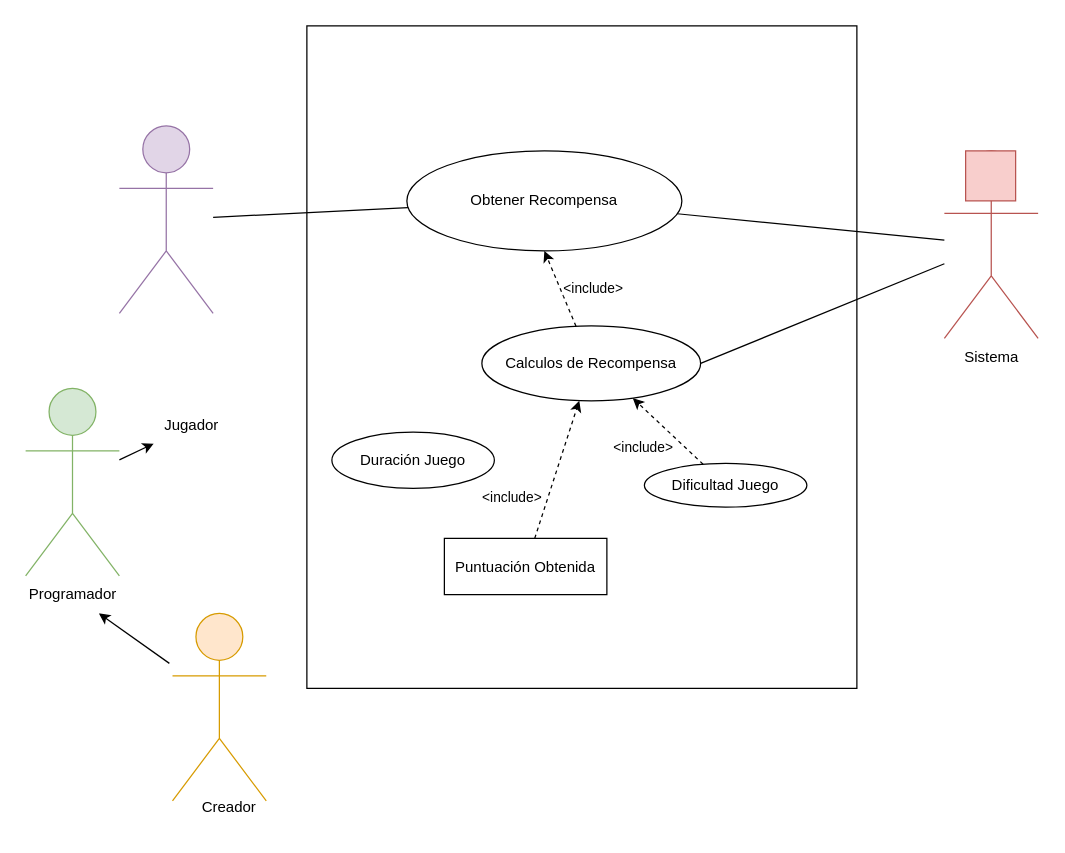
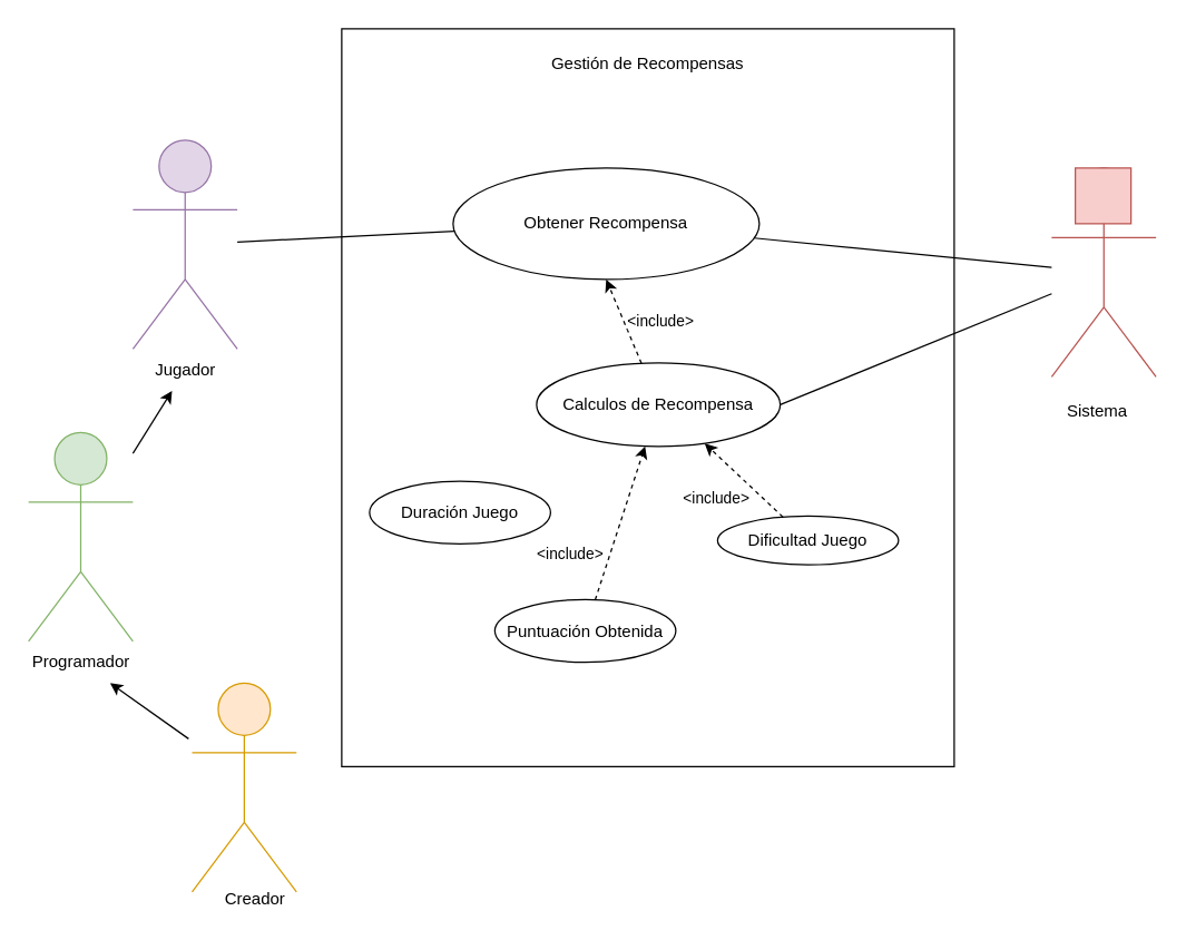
  <mxCell id="0" />
  <mxCell id="1" parent="0" />
  <mxCell id="2" value="" style="rounded=0;whiteSpace=wrap;html=1;fillColor=none;" vertex="1" parent="1"><mxGeometry x="245" y="20" width="440" height="530" as="geometry" /></mxCell>
+ <mxCell id="3" value="Gestión de Recompensas" style="text;html=1;strokeColor=none;fillColor=none;align=center;verticalAlign=middle;whiteSpace=wrap;rounded=0;" vertex="1" parent="1"><mxGeometry x="360" y="30" width="210" height="30" as="geometry" /></mxCell>
  <mxCell id="4" value="" style="shape=umlActor;verticalLabelPosition=bottom;verticalAlign=top;html=1;outlineConnect=0;fillColor=#e1d5e7;strokeColor=#9673a6;aspect=fixed;" vertex="1" parent="1"><mxGeometry x="95" y="100" width="75" height="150" as="geometry" /></mxCell>
  <mxCell id="5" value="" style="shape=umlActor;verticalLabelPosition=bottom;verticalAlign=top;html=1;outlineConnect=0;fillColor=#f8cecc;strokeColor=#b85450;aspect=fixed;" vertex="1" parent="1"><mxGeometry x="755" y="120" width="75" height="150" as="geometry" /></mxCell>
  <mxCell id="6" value="" style="rounded=0;whiteSpace=wrap;html=1;fillColor=#f8cecc;strokeColor=#b85450;" vertex="1" parent="1"><mxGeometry x="772" y="120" width="40" height="40" as="geometry" /></mxCell>
  <mxCell id="7" value="" style="shape=umlActor;verticalLabelPosition=bottom;verticalAlign=top;html=1;outlineConnect=0;fillColor=#ffe6cc;strokeColor=#d79b00;aspect=fixed;" vertex="1" parent="1"><mxGeometry x="137.5" y="490" width="75" height="150" as="geometry" /></mxCell>
  <mxCell id="8" value="" style="shape=umlActor;verticalLabelPosition=bottom;verticalAlign=top;html=1;outlineConnect=0;fillColor=#d5e8d4;strokeColor=#82b366;aspect=fixed;" vertex="1" parent="1"><mxGeometry x="20" y="310" width="75" height="150" as="geometry" /></mxCell>
- <mxCell id="9" value="Jugador" style="text;html=1;strokeColor=none;fillColor=none;align=center;verticalAlign=middle;whiteSpace=wrap;rounded=0;" vertex="1" parent="1"><mxGeometry x="122.5" y="325" width="60" height="30" as="geometry" /></mxCell>
+ <mxCell id="9" value="Jugador" style="text;html=1;strokeColor=none;fillColor=none;align=center;verticalAlign=middle;whiteSpace=wrap;rounded=0;" vertex="1" parent="1"><mxGeometry x="102.5" y="250" width="60" height="30" as="geometry" /></mxCell>
  <mxCell id="10" value="Programador" style="text;html=1;strokeColor=none;fillColor=none;align=center;verticalAlign=middle;whiteSpace=wrap;rounded=0;" vertex="1" parent="1"><mxGeometry x="27.5" y="460" width="60" height="30" as="geometry" /></mxCell>
  <mxCell id="11" value="Creador" style="text;html=1;strokeColor=none;fillColor=none;align=center;verticalAlign=middle;whiteSpace=wrap;rounded=0;" vertex="1" parent="1"><mxGeometry x="152.5" y="630" width="60" height="30" as="geometry" /></mxCell>
- <mxCell id="12" value="Sistema" style="text;html=1;strokeColor=none;fillColor=none;align=center;verticalAlign=middle;whiteSpace=wrap;rounded=0;" vertex="1" parent="1"><mxGeometry x="762.5" y="270" width="60" height="30" as="geometry" /></mxCell>
+ <mxCell id="12" value="Sistema" style="text;html=1;strokeColor=none;fillColor=none;align=center;verticalAlign=middle;whiteSpace=wrap;rounded=0;" vertex="1" parent="1"><mxGeometry x="757.5" y="280" width="60" height="30" as="geometry" /></mxCell>
  <mxCell id="13" value="" style="endArrow=classic;html=1;rounded=0;" edge="1" parent="1" source="8" target="9"><mxGeometry width="50" height="50" relative="1" as="geometry"><mxPoint x="385" y="420" as="sourcePoint" /><mxPoint x="435" y="370" as="targetPoint" /></mxGeometry></mxCell>
  <mxCell id="14" value="" style="endArrow=classic;html=1;rounded=0;" edge="1" parent="1" target="10"><mxGeometry width="50" height="50" relative="1" as="geometry"><mxPoint x="135" y="530" as="sourcePoint" /><mxPoint x="435" y="370" as="targetPoint" /></mxGeometry></mxCell>
  <mxCell id="15" value="Obtener Recompensa" style="ellipse;whiteSpace=wrap;html=1;fillColor=none;" vertex="1" parent="1"><mxGeometry x="325" y="120" width="220" height="80" as="geometry" /></mxCell>
  <mxCell id="16" value="" style="endArrow=none;html=1;rounded=0;" edge="1" parent="1" source="4" target="15"><mxGeometry width="50" height="50" relative="1" as="geometry"><mxPoint x="385" y="280" as="sourcePoint" /><mxPoint x="435" y="230" as="targetPoint" /></mxGeometry></mxCell>
  <mxCell id="17" value="Calculos de Recompensa" style="ellipse;whiteSpace=wrap;html=1;fillColor=none;" vertex="1" parent="1"><mxGeometry x="385" y="260" width="175" height="60" as="geometry" /></mxCell>
  <mxCell id="18" value="" style="endArrow=classic;html=1;rounded=0;entryX=0.5;entryY=1;entryDx=0;entryDy=0;dashed=1;" edge="1" parent="1" source="17" target="15"><mxGeometry width="50" height="50" relative="1" as="geometry"><mxPoint x="105" y="335" as="sourcePoint" /><mxPoint x="133.125" y="290" as="targetPoint" /></mxGeometry></mxCell>
  <mxCell id="19" value="&amp;lt;include&amp;gt;" style="edgeLabel;html=1;align=center;verticalAlign=middle;resizable=0;points=[];" vertex="1" connectable="0" parent="18"><mxGeometry x="-0.346" relative="1" as="geometry"><mxPoint x="21" y="-11" as="offset" /></mxGeometry></mxCell>
  <mxCell id="20" value="Duración Juego" style="ellipse;whiteSpace=wrap;html=1;fillColor=none;" vertex="1" parent="1"><mxGeometry x="265" y="345" width="130" height="45" as="geometry" /></mxCell>
- <mxCell id="21" value="Puntuación Obtenida" style="whiteSpace=wrap;html=1;fillColor=none;rounded=0;" vertex="1" parent="1"><mxGeometry x="355" y="430" width="130" height="45" as="geometry" /></mxCell>
+ <mxCell id="21" value="Puntuación Obtenida" style="ellipse;whiteSpace=wrap;html=1;fillColor=none;" vertex="1" parent="1"><mxGeometry x="355" y="430" width="130" height="45" as="geometry" /></mxCell>
  <mxCell id="22" value="" style="endArrow=classic;html=1;rounded=0;dashed=1;" edge="1" parent="1" source="21" target="17"><mxGeometry width="50" height="50" relative="1" as="geometry"><mxPoint x="374.336" y="358.396" as="sourcePoint" /><mxPoint x="432.275" y="326.46" as="targetPoint" /></mxGeometry></mxCell>
  <mxCell id="23" value="&amp;lt;include&amp;gt;" style="edgeLabel;html=1;align=center;verticalAlign=middle;resizable=0;points=[];" vertex="1" connectable="0" parent="22"><mxGeometry x="-0.346" relative="1" as="geometry"><mxPoint x="-30" y="3" as="offset" /></mxGeometry></mxCell>
  <mxCell id="24" value="Dificultad Juego" style="ellipse;whiteSpace=wrap;html=1;fillColor=none;" vertex="1" parent="1"><mxGeometry x="515" y="370" width="130" height="35" as="geometry" /></mxCell>
  <mxCell id="25" value="" style="endArrow=classic;html=1;rounded=0;dashed=1;entryX=0.69;entryY=0.964;entryDx=0;entryDy=0;entryPerimeter=0;" edge="1" parent="1" source="24" target="17"><mxGeometry width="50" height="50" relative="1" as="geometry"><mxPoint x="437.221" y="440.139" as="sourcePoint" /><mxPoint x="472.857" y="329.817" as="targetPoint" /></mxGeometry></mxCell>
  <mxCell id="26" value="&amp;lt;include&amp;gt;" style="edgeLabel;html=1;align=center;verticalAlign=middle;resizable=0;points=[];" vertex="1" connectable="0" parent="25"><mxGeometry x="-0.346" relative="1" as="geometry"><mxPoint x="-30" y="3" as="offset" /></mxGeometry></mxCell>
  <mxCell id="27" value="" style="endArrow=none;html=1;rounded=0;exitX=1;exitY=0.5;exitDx=0;exitDy=0;" edge="1" parent="1" source="17" target="5"><mxGeometry width="50" height="50" relative="1" as="geometry"><mxPoint x="405" y="270" as="sourcePoint" /><mxPoint x="455" y="220" as="targetPoint" /></mxGeometry></mxCell>
  <mxCell id="28" value="" style="endArrow=none;html=1;rounded=0;" edge="1" parent="1" source="15" target="5"><mxGeometry width="50" height="50" relative="1" as="geometry"><mxPoint x="570" y="300" as="sourcePoint" /><mxPoint x="765" y="220.323" as="targetPoint" /></mxGeometry></mxCell>
